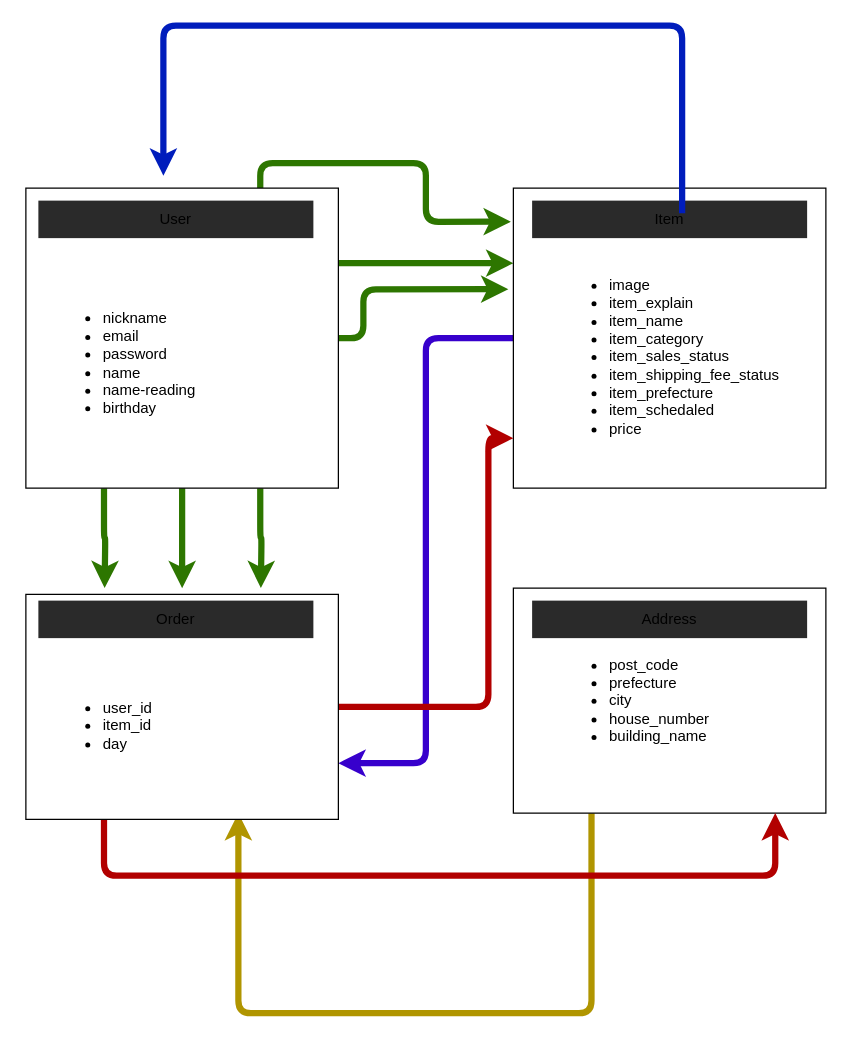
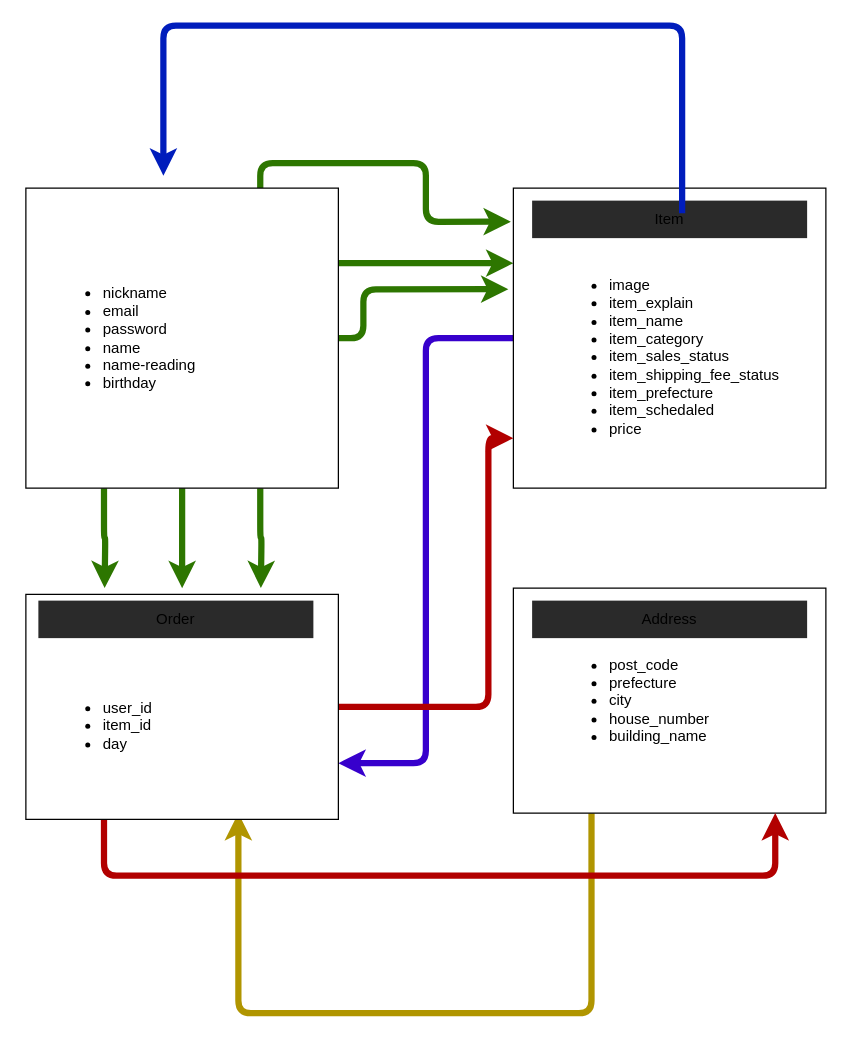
  <mxCell id="0" />
  <mxCell id="1" parent="0" />
  <mxCell id="2" style="edgeStyle=orthogonalEdgeStyle;rounded=1;sketch=0;orthogonalLoop=1;jettySize=auto;html=1;exitX=0.25;exitY=1;exitDx=0;exitDy=0;fillColor=#60a917;strokeColor=#2D7600;strokeWidth=5;" edge="1" parent="1" source="8"><mxGeometry relative="1" as="geometry"><mxPoint x="83" y="470" as="targetPoint" /></mxGeometry></mxCell>
  <mxCell id="3" style="edgeStyle=orthogonalEdgeStyle;rounded=1;sketch=0;orthogonalLoop=1;jettySize=auto;html=1;exitX=0.75;exitY=1;exitDx=0;exitDy=0;fillColor=#60a917;strokeColor=#2D7600;strokeWidth=5;" edge="1" parent="1" source="8"><mxGeometry relative="1" as="geometry"><mxPoint x="208" y="470" as="targetPoint" /></mxGeometry></mxCell>
  <mxCell id="4" style="edgeStyle=orthogonalEdgeStyle;rounded=1;sketch=0;orthogonalLoop=1;jettySize=auto;html=1;exitX=0.5;exitY=1;exitDx=0;exitDy=0;fillColor=#60a917;strokeColor=#2D7600;strokeWidth=5;" edge="1" parent="1" source="8"><mxGeometry relative="1" as="geometry"><mxPoint x="145" y="470" as="targetPoint" /></mxGeometry></mxCell>
  <mxCell id="5" style="edgeStyle=orthogonalEdgeStyle;rounded=1;sketch=0;orthogonalLoop=1;jettySize=auto;html=1;exitX=1;exitY=0.25;exitDx=0;exitDy=0;entryX=0;entryY=0.25;entryDx=0;entryDy=0;fillColor=#60a917;strokeColor=#2D7600;strokeWidth=5;" edge="1" parent="1" source="8" target="11"><mxGeometry relative="1" as="geometry" /></mxCell>
  <mxCell id="6" style="edgeStyle=orthogonalEdgeStyle;rounded=1;sketch=0;orthogonalLoop=1;jettySize=auto;html=1;entryX=-0.016;entryY=0.337;entryDx=0;entryDy=0;entryPerimeter=0;fillColor=#60a917;strokeColor=#2D7600;strokeWidth=5;" edge="1" parent="1" source="8" target="11"><mxGeometry relative="1" as="geometry"><Array as="points"><mxPoint x="290" y="270" /><mxPoint x="290" y="231" /></Array></mxGeometry></mxCell>
  <mxCell id="7" style="edgeStyle=orthogonalEdgeStyle;rounded=1;sketch=0;orthogonalLoop=1;jettySize=auto;html=1;exitX=0.75;exitY=0;exitDx=0;exitDy=0;entryX=-0.008;entryY=0.112;entryDx=0;entryDy=0;entryPerimeter=0;fillColor=#60a917;strokeColor=#2D7600;strokeWidth=5;" edge="1" parent="1" source="8" target="11"><mxGeometry relative="1" as="geometry" /></mxCell>
  <mxCell id="8" value="" style="rounded=0;whiteSpace=wrap;html=1;sketch=0;" vertex="1" parent="1"><mxGeometry x="20" y="150" width="250" height="240" as="geometry" /></mxCell>
- <mxCell id="9" value="&lt;ul&gt;&lt;li&gt;nickname&lt;/li&gt;&lt;li&gt;email&lt;/li&gt;&lt;li&gt;password&lt;/li&gt;&lt;li&gt;name&lt;/li&gt;&lt;li&gt;name-reading&lt;/li&gt;&lt;li&gt;birthday&lt;/li&gt;&lt;/ul&gt;" style="text;html=1;whiteSpace=wrap;verticalAlign=middle;overflow=hidden;rounded=0;sketch=0;" vertex="1" parent="1"><mxGeometry x="40" y="220" width="200" height="140" as="geometry" /></mxCell>
+ <mxCell id="9" value="&lt;ul&gt;&lt;li&gt;nickname&lt;/li&gt;&lt;li&gt;email&lt;/li&gt;&lt;li&gt;password&lt;/li&gt;&lt;li&gt;name&lt;/li&gt;&lt;li&gt;name-reading&lt;/li&gt;&lt;li&gt;birthday&lt;/li&gt;&lt;/ul&gt;" style="text;html=1;whiteSpace=wrap;verticalAlign=middle;overflow=hidden;rounded=0;sketch=0;" vertex="1" parent="1"><mxGeometry x="40" y="200" width="200" height="140" as="geometry" /></mxCell>
  <mxCell id="10" style="edgeStyle=orthogonalEdgeStyle;rounded=1;sketch=0;orthogonalLoop=1;jettySize=auto;html=1;entryX=1;entryY=0.75;entryDx=0;entryDy=0;fillColor=#6a00ff;strokeColor=#3700CC;strokeWidth=5;" edge="1" parent="1" source="11" target="16"><mxGeometry relative="1" as="geometry" /></mxCell>
  <mxCell id="11" value="" style="rounded=0;whiteSpace=wrap;html=1;sketch=0;" vertex="1" parent="1"><mxGeometry x="410" y="150" width="250" height="240" as="geometry" /></mxCell>
  <mxCell id="12" style="edgeStyle=orthogonalEdgeStyle;rounded=1;sketch=0;orthogonalLoop=1;jettySize=auto;html=1;exitX=0.25;exitY=1;exitDx=0;exitDy=0;strokeWidth=5;fillColor=#e3c800;strokeColor=#B09500;" edge="1" parent="1" source="13" target="21"><mxGeometry relative="1" as="geometry"><Array as="points"><mxPoint x="473" y="810" /><mxPoint x="190" y="810" /></Array></mxGeometry></mxCell>
  <mxCell id="13" value="" style="rounded=0;whiteSpace=wrap;html=1;sketch=0;" vertex="1" parent="1"><mxGeometry x="410" y="470" width="250" height="180" as="geometry" /></mxCell>
  <mxCell id="14" style="edgeStyle=orthogonalEdgeStyle;rounded=1;sketch=0;orthogonalLoop=1;jettySize=auto;html=1;fillColor=#e51400;strokeColor=#B20000;strokeWidth=5;" edge="1" parent="1" source="16"><mxGeometry relative="1" as="geometry"><mxPoint x="410" y="350" as="targetPoint" /><Array as="points"><mxPoint x="390" y="565" /><mxPoint x="390" y="350" /></Array></mxGeometry></mxCell>
  <mxCell id="15" style="edgeStyle=orthogonalEdgeStyle;rounded=1;sketch=0;orthogonalLoop=1;jettySize=auto;html=1;exitX=0.25;exitY=1;exitDx=0;exitDy=0;entryX=0.838;entryY=1;entryDx=0;entryDy=0;entryPerimeter=0;strokeWidth=5;fillColor=#e51400;strokeColor=#B20000;" edge="1" parent="1" source="16" target="13"><mxGeometry relative="1" as="geometry"><Array as="points"><mxPoint x="83" y="700" /><mxPoint x="620" y="700" /></Array></mxGeometry></mxCell>
  <mxCell id="16" value="" style="rounded=0;whiteSpace=wrap;html=1;sketch=0;" vertex="1" parent="1"><mxGeometry x="20" y="475" width="250" height="180" as="geometry" /></mxCell>
- <mxCell id="17" value="User" style="text;html=1;align=center;verticalAlign=middle;whiteSpace=wrap;rounded=0;sketch=0;fillColor=#2a2a2a;" vertex="1" parent="1"><mxGeometry x="30" y="160" width="220" height="30" as="geometry" /></mxCell>
  <mxCell id="18" value="Item" style="text;html=1;align=center;verticalAlign=middle;whiteSpace=wrap;rounded=0;sketch=0;fillColor=#2a2a2a;" vertex="1" parent="1"><mxGeometry x="425" y="160" width="220" height="30" as="geometry" /></mxCell>
  <mxCell id="19" value="Address" style="text;html=1;align=center;verticalAlign=middle;whiteSpace=wrap;rounded=0;sketch=0;fillColor=#2a2a2a;" vertex="1" parent="1"><mxGeometry x="425" y="480" width="220" height="30" as="geometry" /></mxCell>
  <mxCell id="20" value="Order" style="text;html=1;align=center;verticalAlign=middle;whiteSpace=wrap;rounded=0;sketch=0;fillColor=#2a2a2a;" vertex="1" parent="1"><mxGeometry x="30" y="480" width="220" height="30" as="geometry" /></mxCell>
  <mxCell id="21" value="&lt;ul&gt;&lt;li&gt;user_id&lt;/li&gt;&lt;li&gt;item_id&lt;/li&gt;&lt;li&gt;day&lt;/li&gt;&lt;/ul&gt;" style="text;html=1;whiteSpace=wrap;verticalAlign=middle;overflow=hidden;rounded=0;sketch=0;" vertex="1" parent="1"><mxGeometry x="40" y="510" width="200" height="140" as="geometry" /></mxCell>
  <mxCell id="22" value="&lt;ul&gt;&lt;li&gt;post_code&lt;/li&gt;&lt;li&gt;prefecture&lt;/li&gt;&lt;li&gt;city&lt;/li&gt;&lt;li&gt;house_number&lt;/li&gt;&lt;li&gt;building_name&lt;/li&gt;&lt;/ul&gt;" style="text;html=1;whiteSpace=wrap;verticalAlign=middle;overflow=hidden;rounded=0;sketch=0;" vertex="1" parent="1"><mxGeometry x="445" y="490" width="200" height="140" as="geometry" /></mxCell>
  <mxCell id="23" style="edgeStyle=orthogonalEdgeStyle;rounded=1;sketch=0;orthogonalLoop=1;jettySize=auto;html=1;fillColor=#0050ef;strokeColor=#001DBC;strokeWidth=5;" edge="1" parent="1" source="24"><mxGeometry relative="1" as="geometry"><mxPoint x="130" y="140" as="targetPoint" /><Array as="points"><mxPoint x="545" y="20" /><mxPoint x="130" y="20" /></Array></mxGeometry></mxCell>
  <mxCell id="24" value="&lt;ul&gt;&lt;li&gt;image&lt;/li&gt;&lt;li&gt;item_explain&lt;/li&gt;&lt;li&gt;item_name&lt;/li&gt;&lt;li&gt;item_category&lt;/li&gt;&lt;li&gt;item_sales_status&lt;/li&gt;&lt;li&gt;item_shipping_fee_status&lt;/li&gt;&lt;li&gt;item_prefecture&lt;/li&gt;&lt;li&gt;item_schedaled&lt;/li&gt;&lt;li&gt;price&lt;/li&gt;&lt;/ul&gt;" style="text;html=1;whiteSpace=wrap;verticalAlign=middle;overflow=hidden;rounded=0;sketch=0;" vertex="1" parent="1"><mxGeometry x="445" y="170" width="200" height="230" as="geometry" /></mxCell>
